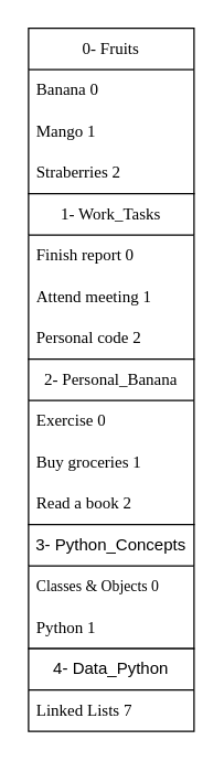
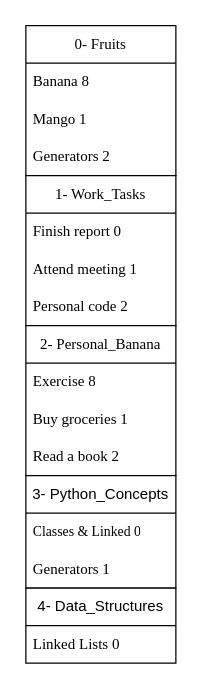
  <mxCell id="0" />
  <mxCell id="1" parent="0" />
  <mxCell id="2" value="0- Fruits" style="swimlane;fontStyle=0;childLayout=stackLayout;horizontal=1;startSize=30;horizontalStack=0;resizeParent=1;resizeParentMax=0;resizeLast=0;collapsible=1;marginBottom=0;whiteSpace=wrap;html=1;fontFamily=Poppins;rounded=0;" vertex="1" parent="1"><mxGeometry x="20" y="20" width="120" height="120" as="geometry"><mxRectangle x="90" y="420" width="60" height="30" as="alternateBounds" /></mxGeometry></mxCell>
- <mxCell id="3" value="Banana 0" style="text;strokeColor=none;fillColor=none;align=left;verticalAlign=middle;spacingLeft=4;spacingRight=4;overflow=hidden;points=[[0,0.5],[1,0.5]];portConstraint=eastwest;rotatable=0;whiteSpace=wrap;html=1;fontFamily=Poppins;rounded=0;" vertex="1" parent="2"><mxGeometry y="30" width="120" height="30" as="geometry" /></mxCell>
+ <mxCell id="3" value="Banana 8" style="text;strokeColor=none;fillColor=none;align=left;verticalAlign=middle;spacingLeft=4;spacingRight=4;overflow=hidden;points=[[0,0.5],[1,0.5]];portConstraint=eastwest;rotatable=0;whiteSpace=wrap;html=1;fontFamily=Poppins;rounded=0;" vertex="1" parent="2"><mxGeometry y="30" width="120" height="30" as="geometry" /></mxCell>
  <mxCell id="4" value="Mango 1" style="text;strokeColor=none;fillColor=none;align=left;verticalAlign=middle;spacingLeft=4;spacingRight=4;overflow=hidden;points=[[0,0.5],[1,0.5]];portConstraint=eastwest;rotatable=0;whiteSpace=wrap;html=1;fontFamily=Poppins;rounded=0;" vertex="1" parent="2"><mxGeometry y="60" width="120" height="30" as="geometry" /></mxCell>
- <mxCell id="5" value="Straberries 2" style="text;strokeColor=none;fillColor=none;align=left;verticalAlign=middle;spacingLeft=4;spacingRight=4;overflow=hidden;points=[[0,0.5],[1,0.5]];portConstraint=eastwest;rotatable=0;whiteSpace=wrap;html=1;fontFamily=Poppins;rounded=0;" vertex="1" parent="2"><mxGeometry y="90" width="120" height="30" as="geometry" /></mxCell>
+ <mxCell id="5" value="Generators 2" style="text;strokeColor=none;fillColor=none;align=left;verticalAlign=middle;spacingLeft=4;spacingRight=4;overflow=hidden;points=[[0,0.5],[1,0.5]];portConstraint=eastwest;rotatable=0;whiteSpace=wrap;html=1;fontFamily=Poppins;rounded=0;" vertex="1" parent="2"><mxGeometry y="90" width="120" height="30" as="geometry" /></mxCell>
  <mxCell id="6" value="1- Work_Tasks" style="swimlane;fontStyle=0;childLayout=stackLayout;horizontal=1;startSize=30;horizontalStack=0;resizeParent=1;resizeParentMax=0;resizeLast=0;collapsible=1;marginBottom=0;whiteSpace=wrap;html=1;fontFamily=Poppins;rounded=0;" vertex="1" parent="1"><mxGeometry x="20" y="140" width="120" height="120" as="geometry"><mxRectangle x="230" y="380" width="60" height="30" as="alternateBounds" /></mxGeometry></mxCell>
  <mxCell id="7" value="Finish report 0" style="text;strokeColor=none;fillColor=none;align=left;verticalAlign=middle;spacingLeft=4;spacingRight=4;overflow=hidden;points=[[0,0.5],[1,0.5]];portConstraint=eastwest;rotatable=0;whiteSpace=wrap;html=1;fontFamily=Poppins;rounded=0;" vertex="1" parent="6"><mxGeometry y="30" width="120" height="30" as="geometry" /></mxCell>
  <mxCell id="8" value="Attend meeting 1" style="text;strokeColor=none;fillColor=none;align=left;verticalAlign=middle;spacingLeft=4;spacingRight=4;overflow=hidden;points=[[0,0.5],[1,0.5]];portConstraint=eastwest;rotatable=0;whiteSpace=wrap;html=1;fontFamily=Poppins;rounded=0;" vertex="1" parent="6"><mxGeometry y="60" width="120" height="30" as="geometry" /></mxCell>
  <mxCell id="9" value="Personal code 2" style="text;strokeColor=none;fillColor=none;align=left;verticalAlign=middle;spacingLeft=4;spacingRight=4;overflow=hidden;points=[[0,0.5],[1,0.5]];portConstraint=eastwest;rotatable=0;whiteSpace=wrap;html=1;fontFamily=Poppins;rounded=0;" vertex="1" parent="6"><mxGeometry y="90" width="120" height="30" as="geometry" /></mxCell>
  <mxCell id="10" value="2- Personal_Banana" style="swimlane;fontStyle=0;childLayout=stackLayout;horizontal=1;startSize=30;horizontalStack=0;resizeParent=1;resizeParentMax=0;resizeLast=0;collapsible=1;marginBottom=0;whiteSpace=wrap;html=1;fontFamily=Poppins;rounded=0;" vertex="1" parent="1"><mxGeometry x="20" y="260" width="120" height="120" as="geometry"><mxRectangle x="230" y="380" width="60" height="30" as="alternateBounds" /></mxGeometry></mxCell>
- <mxCell id="11" value="Exercise 0" style="text;strokeColor=none;fillColor=none;align=left;verticalAlign=middle;spacingLeft=4;spacingRight=4;overflow=hidden;points=[[0,0.5],[1,0.5]];portConstraint=eastwest;rotatable=0;whiteSpace=wrap;html=1;fontFamily=Poppins;rounded=0;" vertex="1" parent="10"><mxGeometry y="30" width="120" height="30" as="geometry" /></mxCell>
+ <mxCell id="11" value="Exercise 8" style="text;strokeColor=none;fillColor=none;align=left;verticalAlign=middle;spacingLeft=4;spacingRight=4;overflow=hidden;points=[[0,0.5],[1,0.5]];portConstraint=eastwest;rotatable=0;whiteSpace=wrap;html=1;fontFamily=Poppins;rounded=0;" vertex="1" parent="10"><mxGeometry y="30" width="120" height="30" as="geometry" /></mxCell>
  <mxCell id="12" value="Buy groceries 1" style="text;strokeColor=none;fillColor=none;align=left;verticalAlign=middle;spacingLeft=4;spacingRight=4;overflow=hidden;points=[[0,0.5],[1,0.5]];portConstraint=eastwest;rotatable=0;whiteSpace=wrap;html=1;fontFamily=Poppins;rounded=0;" vertex="1" parent="10"><mxGeometry y="60" width="120" height="30" as="geometry" /></mxCell>
  <mxCell id="13" value="Read a book 2" style="text;strokeColor=none;fillColor=none;align=left;verticalAlign=middle;spacingLeft=4;spacingRight=4;overflow=hidden;points=[[0,0.5],[1,0.5]];portConstraint=eastwest;rotatable=0;whiteSpace=wrap;html=1;fontFamily=Poppins;rounded=0;" vertex="1" parent="10"><mxGeometry y="90" width="120" height="30" as="geometry" /></mxCell>
  <mxCell id="14" value="3- Python_Concepts" style="swimlane;fontStyle=0;childLayout=stackLayout;horizontal=1;startSize=30;horizontalStack=0;resizeParent=1;resizeParentMax=0;resizeLast=0;collapsible=1;marginBottom=0;whiteSpace=wrap;html=1;rounded=0;" vertex="1" parent="1"><mxGeometry x="20" y="380" width="120" height="90" as="geometry"><mxRectangle x="230" y="380" width="60" height="30" as="alternateBounds" /></mxGeometry></mxCell>
- <mxCell id="15" value="Classes &amp;amp; Objects 0" style="text;strokeColor=none;fillColor=none;align=left;verticalAlign=middle;spacingLeft=4;spacingRight=4;overflow=hidden;points=[[0,0.5],[1,0.5]];portConstraint=eastwest;rotatable=0;whiteSpace=wrap;html=1;fontFamily=Poppins;rounded=0;fontSize=11;" vertex="1" parent="14"><mxGeometry y="30" width="120" height="30" as="geometry" /></mxCell>
- <mxCell id="16" value="Python 1" style="text;strokeColor=none;fillColor=none;align=left;verticalAlign=middle;spacingLeft=4;spacingRight=4;overflow=hidden;points=[[0,0.5],[1,0.5]];portConstraint=eastwest;rotatable=0;whiteSpace=wrap;html=1;fontFamily=Poppins;rounded=0;" vertex="1" parent="14"><mxGeometry y="60" width="120" height="30" as="geometry" /></mxCell>
- <mxCell id="17" value="4- Data_Python" style="swimlane;fontStyle=0;childLayout=stackLayout;horizontal=1;startSize=30;horizontalStack=0;resizeParent=1;resizeParentMax=0;resizeLast=0;collapsible=1;marginBottom=0;whiteSpace=wrap;html=1;rounded=0;" vertex="1" parent="1"><mxGeometry x="20" y="470" width="120" height="60" as="geometry"><mxRectangle x="230" y="380" width="60" height="30" as="alternateBounds" /></mxGeometry></mxCell>
- <mxCell id="18" value="Linked Lists 7" style="text;strokeColor=none;fillColor=none;align=left;verticalAlign=middle;spacingLeft=4;spacingRight=4;overflow=hidden;points=[[0,0.5],[1,0.5]];portConstraint=eastwest;rotatable=0;whiteSpace=wrap;html=1;fontFamily=Poppins;rounded=0;" vertex="1" parent="17"><mxGeometry y="30" width="120" height="30" as="geometry" /></mxCell>
+ <mxCell id="15" value="Classes &amp;amp; Linked 0" style="text;strokeColor=none;fillColor=none;align=left;verticalAlign=middle;spacingLeft=4;spacingRight=4;overflow=hidden;points=[[0,0.5],[1,0.5]];portConstraint=eastwest;rotatable=0;whiteSpace=wrap;html=1;fontFamily=Poppins;rounded=0;fontSize=11;" vertex="1" parent="14"><mxGeometry y="30" width="120" height="30" as="geometry" /></mxCell>
+ <mxCell id="16" value="Generators 1" style="text;strokeColor=none;fillColor=none;align=left;verticalAlign=middle;spacingLeft=4;spacingRight=4;overflow=hidden;points=[[0,0.5],[1,0.5]];portConstraint=eastwest;rotatable=0;whiteSpace=wrap;html=1;fontFamily=Poppins;rounded=0;" vertex="1" parent="14"><mxGeometry y="60" width="120" height="30" as="geometry" /></mxCell>
+ <mxCell id="17" value="4- Data_Structures" style="swimlane;fontStyle=0;childLayout=stackLayout;horizontal=1;startSize=30;horizontalStack=0;resizeParent=1;resizeParentMax=0;resizeLast=0;collapsible=1;marginBottom=0;whiteSpace=wrap;html=1;rounded=0;" vertex="1" parent="1"><mxGeometry x="20" y="470" width="120" height="60" as="geometry"><mxRectangle x="230" y="380" width="60" height="30" as="alternateBounds" /></mxGeometry></mxCell>
+ <mxCell id="18" value="Linked Lists 0" style="text;strokeColor=none;fillColor=none;align=left;verticalAlign=middle;spacingLeft=4;spacingRight=4;overflow=hidden;points=[[0,0.5],[1,0.5]];portConstraint=eastwest;rotatable=0;whiteSpace=wrap;html=1;fontFamily=Poppins;rounded=0;" vertex="1" parent="17"><mxGeometry y="30" width="120" height="30" as="geometry" /></mxCell>
